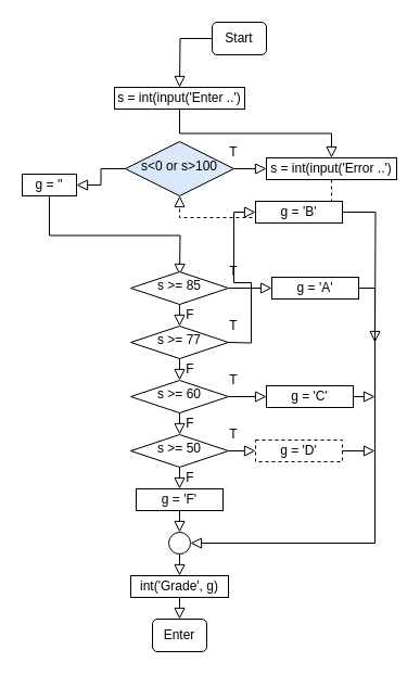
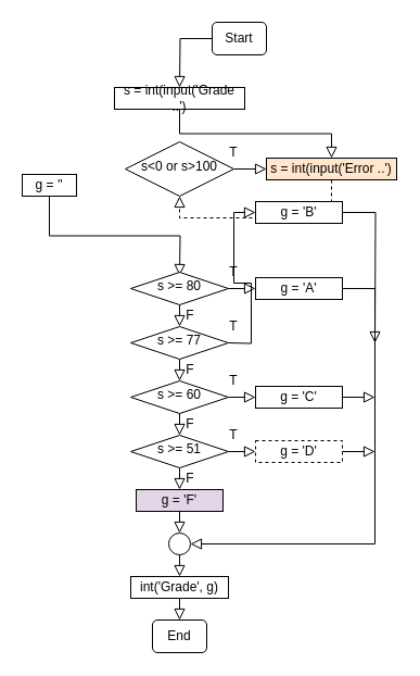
  <mxCell id="0" />
  <mxCell id="1" parent="0" />
  <mxCell id="2" value="" style="rounded=0;html=1;jettySize=auto;orthogonalLoop=1;fontSize=11;endArrow=block;endFill=0;endSize=8;strokeWidth=1;shadow=0;labelBackgroundColor=none;edgeStyle=orthogonalEdgeStyle;" parent="1" source="3" edge="1"><mxGeometry relative="1" as="geometry"><mxPoint x="165" y="80" as="targetPoint" /></mxGeometry></mxCell>
  <mxCell id="3" value="Start" style="rounded=1;whiteSpace=wrap;html=1;fontSize=12;glass=0;strokeWidth=1;shadow=0;" parent="1" vertex="1"><mxGeometry x="195" y="20" width="50" height="30" as="geometry" /></mxCell>
- <mxCell id="4" value="s&amp;lt;0 or s&amp;gt;100" style="rhombus;whiteSpace=wrap;html=1;shadow=0;fontFamily=Helvetica;fontSize=12;align=center;strokeWidth=1;spacing=6;spacingTop=-4;fillColor=#dae8fc;" parent="1" vertex="1"><mxGeometry x="115" y="130" width="100" height="50" as="geometry" /></mxCell>
- <mxCell id="5" value="s = int(input('Enter ..')" style="rounded=0;whiteSpace=wrap;html=1;" vertex="1" parent="1"><mxGeometry x="105" y="80" width="120" height="20" as="geometry" /></mxCell>
- <mxCell id="6" value="Enter" style="rounded=1;whiteSpace=wrap;html=1;fontSize=12;glass=0;strokeWidth=1;shadow=0;" vertex="1" parent="1"><mxGeometry x="140" y="570" width="50" height="30" as="geometry" /></mxCell>
+ <mxCell id="4" value="s&amp;lt;0 or s&amp;gt;100" style="rhombus;whiteSpace=wrap;html=1;shadow=0;fontFamily=Helvetica;fontSize=12;align=center;strokeWidth=1;spacing=6;spacingTop=-4;" parent="1" vertex="1"><mxGeometry x="115" y="130" width="100" height="50" as="geometry" /></mxCell>
+ <mxCell id="5" value="s = int(input('Grade ..')" style="rounded=0;whiteSpace=wrap;html=1;" vertex="1" parent="1"><mxGeometry x="105" y="80" width="120" height="20" as="geometry" /></mxCell>
+ <mxCell id="6" value="End" style="rounded=1;whiteSpace=wrap;html=1;fontSize=12;glass=0;strokeWidth=1;shadow=0;" vertex="1" parent="1"><mxGeometry x="140" y="570" width="50" height="30" as="geometry" /></mxCell>
  <mxCell id="7" value="" style="rounded=0;html=1;jettySize=auto;orthogonalLoop=1;fontSize=11;endArrow=block;endFill=0;endSize=8;strokeWidth=1;shadow=0;labelBackgroundColor=none;edgeStyle=orthogonalEdgeStyle;exitX=0.5;exitY=1;exitDx=0;exitDy=0;" edge="1" parent="1" source="5" target="8"><mxGeometry relative="1" as="geometry"><mxPoint x="405" y="110" as="sourcePoint" /><mxPoint x="165" y="120" as="targetPoint" /></mxGeometry></mxCell>
- <mxCell id="8" value="s = int(input('Error ..')" style="rounded=0;whiteSpace=wrap;html=1;" vertex="1" parent="1"><mxGeometry x="245" y="145" width="120" height="20" as="geometry" /></mxCell>
+ <mxCell id="8" value="s = int(input('Error ..')" style="rounded=0;whiteSpace=wrap;html=1;fillColor=#ffe6cc;" vertex="1" parent="1"><mxGeometry x="245" y="145" width="120" height="20" as="geometry" /></mxCell>
  <mxCell id="9" value="" style="rounded=0;html=1;jettySize=auto;orthogonalLoop=1;fontSize=11;endArrow=block;endFill=0;endSize=8;strokeWidth=1;shadow=0;labelBackgroundColor=none;edgeStyle=orthogonalEdgeStyle;exitX=1;exitY=0.5;exitDx=0;exitDy=0;" edge="1" parent="1" source="4"><mxGeometry relative="1" as="geometry"><mxPoint x="435" y="250" as="sourcePoint" /><mxPoint x="245" y="155" as="targetPoint" /></mxGeometry></mxCell>
  <mxCell id="10" value="T" style="text;html=1;strokeColor=none;fillColor=none;align=center;verticalAlign=middle;whiteSpace=wrap;rounded=0;" vertex="1" parent="1"><mxGeometry x="195" y="130" width="40" height="20" as="geometry" /></mxCell>
  <mxCell id="11" value="" style="rounded=0;html=1;jettySize=auto;orthogonalLoop=1;fontSize=11;endArrow=block;endFill=0;endSize=8;strokeWidth=1;shadow=0;labelBackgroundColor=none;edgeStyle=orthogonalEdgeStyle;exitX=0.5;exitY=1;exitDx=0;exitDy=0;entryX=0.5;entryY=1;entryDx=0;entryDy=0;dashed=1;" edge="1" parent="1" source="8" target="4"><mxGeometry relative="1" as="geometry"><mxPoint x="435" y="250" as="sourcePoint" /><mxPoint x="435" y="340" as="targetPoint" /></mxGeometry></mxCell>
  <mxCell id="12" value="g = ''" style="rounded=0;whiteSpace=wrap;html=1;" vertex="1" parent="1"><mxGeometry x="20" y="160" width="50" height="20" as="geometry" /></mxCell>
- <mxCell id="13" value="" style="rounded=0;html=1;jettySize=auto;orthogonalLoop=1;fontSize=11;endArrow=block;endFill=0;endSize=8;strokeWidth=1;shadow=0;labelBackgroundColor=none;edgeStyle=orthogonalEdgeStyle;exitX=0;exitY=0.5;exitDx=0;exitDy=0;entryX=1;entryY=0.5;entryDx=0;entryDy=0;" edge="1" parent="1" source="4" target="12"><mxGeometry relative="1" as="geometry"><mxPoint x="435" y="250" as="sourcePoint" /><mxPoint x="435" y="340" as="targetPoint" /></mxGeometry></mxCell>
- <mxCell id="14" value="g = 'F'" style="rounded=0;whiteSpace=wrap;html=1;" vertex="1" parent="1"><mxGeometry x="125" y="450" width="80" height="20" as="geometry" /></mxCell>
+ <mxCell id="14" value="g = 'F'" style="rounded=0;whiteSpace=wrap;html=1;fillColor=#e1d5e7;" vertex="1" parent="1"><mxGeometry x="125" y="450" width="80" height="20" as="geometry" /></mxCell>
  <mxCell id="15" value="" style="rounded=0;html=1;jettySize=auto;orthogonalLoop=1;fontSize=11;endArrow=block;endFill=0;endSize=8;strokeWidth=1;shadow=0;labelBackgroundColor=none;edgeStyle=orthogonalEdgeStyle;exitX=0.5;exitY=1;exitDx=0;exitDy=0;" edge="1" parent="1" source="12"><mxGeometry relative="1" as="geometry"><mxPoint x="435" y="250" as="sourcePoint" /><mxPoint x="165" y="253" as="targetPoint" /></mxGeometry></mxCell>
- <mxCell id="16" value="s &amp;gt;= 85" style="rhombus;whiteSpace=wrap;html=1;shadow=0;fontFamily=Helvetica;fontSize=12;align=center;strokeWidth=1;spacing=6;spacingTop=-4;" vertex="1" parent="1"><mxGeometry x="120" y="250" width="90" height="30" as="geometry" /></mxCell>
+ <mxCell id="16" value="s &amp;gt;= 80" style="rhombus;whiteSpace=wrap;html=1;shadow=0;fontFamily=Helvetica;fontSize=12;align=center;strokeWidth=1;spacing=6;spacingTop=-4;" vertex="1" parent="1"><mxGeometry x="120" y="250" width="90" height="30" as="geometry" /></mxCell>
  <mxCell id="17" value="s &amp;gt;= 77" style="rhombus;whiteSpace=wrap;html=1;shadow=0;fontFamily=Helvetica;fontSize=12;align=center;strokeWidth=1;spacing=6;spacingTop=-4;" vertex="1" parent="1"><mxGeometry x="120" y="300" width="90" height="30" as="geometry" /></mxCell>
  <mxCell id="18" value="s &amp;gt;= 60&lt;span style=&quot;color: rgba(0 , 0 , 0 , 0) ; font-family: monospace ; font-size: 0px&quot;&gt;%3CmxGraphModel%3E%3Croot%3E%3CmxCell%20id%3D%220%22%2F%3E%3CmxCell%20id%3D%221%22%20parent%3D%220%22%2F%3E%3CmxCell%20id%3D%222%22%20value%3D%22s%20%26amp%3Bgt%3B%3D%2070%22%20style%3D%22rhombus%3BwhiteSpace%3Dwrap%3Bhtml%3D1%3Bshadow%3D0%3BfontFamily%3DHelvetica%3BfontSize%3D12%3Balign%3Dcenter%3BstrokeWidth%3D1%3Bspacing%3D6%3BspacingTop%3D-4%3B%22%20vertex%3D%221%22%20parent%3D%221%22%3E%3CmxGeometry%20x%3D%22175%22%20y%3D%22360%22%20width%3D%2290%22%20height%3D%2230%22%20as%3D%22geometry%22%2F%3E%3C%2FmxCell%3E%3C%2Froot%3E%3C%2FmxGraphModel%3E&lt;/span&gt;" style="rhombus;whiteSpace=wrap;html=1;shadow=0;fontFamily=Helvetica;fontSize=12;align=center;strokeWidth=1;spacing=6;spacingTop=-4;" vertex="1" parent="1"><mxGeometry x="120" y="350" width="90" height="30" as="geometry" /></mxCell>
  <mxCell id="19" value="" style="rounded=0;html=1;jettySize=auto;orthogonalLoop=1;fontSize=11;endArrow=block;endFill=0;endSize=8;strokeWidth=1;shadow=0;labelBackgroundColor=none;edgeStyle=orthogonalEdgeStyle;exitX=0.5;exitY=1;exitDx=0;exitDy=0;entryX=0.5;entryY=0;entryDx=0;entryDy=0;" edge="1" parent="1" source="16" target="17"><mxGeometry relative="1" as="geometry"><mxPoint x="435" y="250" as="sourcePoint" /><mxPoint x="435" y="340" as="targetPoint" /></mxGeometry></mxCell>
  <mxCell id="20" value="" style="rounded=0;html=1;jettySize=auto;orthogonalLoop=1;fontSize=11;endArrow=block;endFill=0;endSize=8;strokeWidth=1;shadow=0;labelBackgroundColor=none;edgeStyle=orthogonalEdgeStyle;exitX=0.5;exitY=1;exitDx=0;exitDy=0;" edge="1" parent="1" source="17"><mxGeometry relative="1" as="geometry"><mxPoint x="435" y="250" as="sourcePoint" /><mxPoint x="165" y="350" as="targetPoint" /></mxGeometry></mxCell>
- <mxCell id="21" value="s &amp;gt;= 50" style="rhombus;whiteSpace=wrap;html=1;shadow=0;fontFamily=Helvetica;fontSize=12;align=center;strokeWidth=1;spacing=6;spacingTop=-4;" vertex="1" parent="1"><mxGeometry x="120" y="400" width="90" height="30" as="geometry" /></mxCell>
+ <mxCell id="21" value="s &amp;gt;= 51" style="rhombus;whiteSpace=wrap;html=1;shadow=0;fontFamily=Helvetica;fontSize=12;align=center;strokeWidth=1;spacing=6;spacingTop=-4;" vertex="1" parent="1"><mxGeometry x="120" y="400" width="90" height="30" as="geometry" /></mxCell>
  <mxCell id="22" value="" style="rounded=0;html=1;jettySize=auto;orthogonalLoop=1;fontSize=11;endArrow=block;endFill=0;endSize=8;strokeWidth=1;shadow=0;labelBackgroundColor=none;edgeStyle=orthogonalEdgeStyle;exitX=0.5;exitY=1;exitDx=0;exitDy=0;" edge="1" parent="1" source="21"><mxGeometry relative="1" as="geometry"><mxPoint x="435" y="350" as="sourcePoint" /><mxPoint x="165" y="450" as="targetPoint" /></mxGeometry></mxCell>
  <mxCell id="23" value="" style="rounded=0;html=1;jettySize=auto;orthogonalLoop=1;fontSize=11;endArrow=block;endFill=0;endSize=8;strokeWidth=1;shadow=0;labelBackgroundColor=none;edgeStyle=orthogonalEdgeStyle;exitX=0.5;exitY=1;exitDx=0;exitDy=0;" edge="1" parent="1" source="18"><mxGeometry relative="1" as="geometry"><mxPoint x="435" y="250" as="sourcePoint" /><mxPoint x="165" y="400" as="targetPoint" /></mxGeometry></mxCell>
  <mxCell id="24" value="F&lt;span style=&quot;color: rgba(0 , 0 , 0 , 0) ; font-family: monospace ; font-size: 0px&quot;&gt;%3CmxGraphModel%3E%3Croot%3E%3CmxCell%20id%3D%220%22%2F%3E%3CmxCell%20id%3D%221%22%20parent%3D%220%22%2F%3E%3CmxCell%20id%3D%222%22%20value%3D%22T%22%20style%3D%22text%3Bhtml%3D1%3BstrokeColor%3Dnone%3BfillColor%3Dnone%3Balign%3Dcenter%3BverticalAlign%3Dmiddle%3BwhiteSpace%3Dwrap%3Brounded%3D0%3B%22%20vertex%3D%221%22%20parent%3D%221%22%3E%3CmxGeometry%20x%3D%22250%22%20y%3D%22190%22%20width%3D%2240%22%20height%3D%2220%22%20as%3D%22geometry%22%2F%3E%3C%2FmxCell%3E%3C%2Froot%3E%3C%2FmxGraphModel%3E&lt;/span&gt;" style="text;html=1;strokeColor=none;fillColor=none;align=center;verticalAlign=middle;whiteSpace=wrap;rounded=0;" vertex="1" parent="1"><mxGeometry x="155" y="430" width="40" height="20" as="geometry" /></mxCell>
  <mxCell id="25" value="F" style="text;html=1;strokeColor=none;fillColor=none;align=center;verticalAlign=middle;whiteSpace=wrap;rounded=0;" vertex="1" parent="1"><mxGeometry x="155" y="280" width="40" height="20" as="geometry" /></mxCell>
  <mxCell id="26" value="F" style="text;html=1;strokeColor=none;fillColor=none;align=center;verticalAlign=middle;whiteSpace=wrap;rounded=0;" vertex="1" parent="1"><mxGeometry x="155" y="380" width="40" height="20" as="geometry" /></mxCell>
  <mxCell id="27" value="F" style="text;html=1;strokeColor=none;fillColor=none;align=center;verticalAlign=middle;whiteSpace=wrap;rounded=0;" vertex="1" parent="1"><mxGeometry x="155" y="330" width="40" height="20" as="geometry" /></mxCell>
  <mxCell id="28" value="T" style="text;html=1;strokeColor=none;fillColor=none;align=center;verticalAlign=middle;whiteSpace=wrap;rounded=0;" vertex="1" parent="1"><mxGeometry x="195" y="240" width="40" height="20" as="geometry" /></mxCell>
- <mxCell id="29" value="g = 'A'" style="rounded=0;whiteSpace=wrap;html=1;" vertex="1" parent="1"><mxGeometry x="250" y="255" width="80" height="20" as="geometry" /></mxCell>
+ <mxCell id="29" value="g = 'A'" style="rounded=0;whiteSpace=wrap;html=1;" vertex="1" parent="1"><mxGeometry x="235" y="255" width="80" height="20" as="geometry" /></mxCell>
  <mxCell id="30" value="" style="rounded=0;html=1;jettySize=auto;orthogonalLoop=1;fontSize=11;endArrow=block;endFill=0;endSize=8;strokeWidth=1;shadow=0;labelBackgroundColor=none;edgeStyle=orthogonalEdgeStyle;exitX=1;exitY=0.5;exitDx=0;exitDy=0;entryX=0;entryY=0.5;entryDx=0;entryDy=0;" edge="1" parent="1" source="16" target="29"><mxGeometry relative="1" as="geometry"><mxPoint x="435" y="250" as="sourcePoint" /><mxPoint x="435" y="340" as="targetPoint" /></mxGeometry></mxCell>
  <mxCell id="31" value="g = 'B'" style="rounded=0;whiteSpace=wrap;html=1;" vertex="1" parent="1"><mxGeometry x="235" y="185" width="80" height="20" as="geometry" /></mxCell>
  <mxCell id="32" value="" style="rounded=0;html=1;jettySize=auto;orthogonalLoop=1;fontSize=11;endArrow=block;endFill=0;endSize=8;strokeWidth=1;shadow=0;labelBackgroundColor=none;edgeStyle=orthogonalEdgeStyle;exitX=1;exitY=0.5;exitDx=0;exitDy=0;entryX=0;entryY=0.5;entryDx=0;entryDy=0;" edge="1" parent="1" target="31"><mxGeometry relative="1" as="geometry"><mxPoint x="210" y="315" as="sourcePoint" /><mxPoint x="435" y="390" as="targetPoint" /></mxGeometry></mxCell>
- <mxCell id="33" value="g = 'C'" style="rounded=0;whiteSpace=wrap;html=1;" vertex="1" parent="1"><mxGeometry x="245" y="355" width="80" height="20" as="geometry" /></mxCell>
+ <mxCell id="33" value="g = 'C'" style="rounded=0;whiteSpace=wrap;html=1;" vertex="1" parent="1"><mxGeometry x="235" y="355" width="80" height="20" as="geometry" /></mxCell>
  <mxCell id="34" value="" style="rounded=0;html=1;jettySize=auto;orthogonalLoop=1;fontSize=11;endArrow=block;endFill=0;endSize=8;strokeWidth=1;shadow=0;labelBackgroundColor=none;edgeStyle=orthogonalEdgeStyle;exitX=1;exitY=0.5;exitDx=0;exitDy=0;entryX=0;entryY=0.5;entryDx=0;entryDy=0;" edge="1" parent="1" target="33"><mxGeometry relative="1" as="geometry"><mxPoint x="210" y="365" as="sourcePoint" /><mxPoint x="435" y="440" as="targetPoint" /></mxGeometry></mxCell>
  <mxCell id="35" value="g = 'D'" style="rounded=0;whiteSpace=wrap;html=1;dashed=1;" vertex="1" parent="1"><mxGeometry x="235" y="405" width="80" height="20" as="geometry" /></mxCell>
  <mxCell id="36" value="" style="rounded=0;html=1;jettySize=auto;orthogonalLoop=1;fontSize=11;endArrow=block;endFill=0;endSize=8;strokeWidth=1;shadow=0;labelBackgroundColor=none;edgeStyle=orthogonalEdgeStyle;exitX=1;exitY=0.5;exitDx=0;exitDy=0;entryX=0;entryY=0.5;entryDx=0;entryDy=0;" edge="1" parent="1" target="35"><mxGeometry relative="1" as="geometry"><mxPoint x="210" y="415" as="sourcePoint" /><mxPoint x="435" y="490" as="targetPoint" /></mxGeometry></mxCell>
  <mxCell id="37" value="T" style="text;html=1;strokeColor=none;fillColor=none;align=center;verticalAlign=middle;whiteSpace=wrap;rounded=0;" vertex="1" parent="1"><mxGeometry x="195" y="290" width="40" height="20" as="geometry" /></mxCell>
  <mxCell id="38" value="T" style="text;html=1;strokeColor=none;fillColor=none;align=center;verticalAlign=middle;whiteSpace=wrap;rounded=0;" vertex="1" parent="1"><mxGeometry x="195" y="340" width="40" height="20" as="geometry" /></mxCell>
  <mxCell id="39" value="T" style="text;html=1;strokeColor=none;fillColor=none;align=center;verticalAlign=middle;whiteSpace=wrap;rounded=0;" vertex="1" parent="1"><mxGeometry x="195" y="390" width="40" height="20" as="geometry" /></mxCell>
  <mxCell id="40" value="" style="ellipse;whiteSpace=wrap;html=1;aspect=fixed;" vertex="1" parent="1"><mxGeometry x="155" y="490" width="20" height="20" as="geometry" /></mxCell>
  <mxCell id="41" value="int('Grade', g)" style="rounded=0;whiteSpace=wrap;html=1;" vertex="1" parent="1"><mxGeometry x="120" y="530" width="90" height="20" as="geometry" /></mxCell>
  <mxCell id="42" value="" style="rounded=0;html=1;jettySize=auto;orthogonalLoop=1;fontSize=11;endArrow=block;endFill=0;endSize=8;strokeWidth=1;shadow=0;labelBackgroundColor=none;edgeStyle=orthogonalEdgeStyle;exitX=0.5;exitY=1;exitDx=0;exitDy=0;" edge="1" parent="1" source="14"><mxGeometry relative="1" as="geometry"><mxPoint x="435" y="250" as="sourcePoint" /><mxPoint x="165" y="490" as="targetPoint" /></mxGeometry></mxCell>
  <mxCell id="43" value="" style="rounded=0;html=1;jettySize=auto;orthogonalLoop=1;fontSize=11;endArrow=block;endFill=0;endSize=8;strokeWidth=1;shadow=0;labelBackgroundColor=none;edgeStyle=orthogonalEdgeStyle;exitX=0.5;exitY=1;exitDx=0;exitDy=0;" edge="1" parent="1" source="40"><mxGeometry relative="1" as="geometry"><mxPoint x="435" y="250" as="sourcePoint" /><mxPoint x="165" y="530" as="targetPoint" /></mxGeometry></mxCell>
  <mxCell id="44" value="" style="rounded=0;html=1;jettySize=auto;orthogonalLoop=1;fontSize=11;endArrow=block;endFill=0;endSize=8;strokeWidth=1;shadow=0;labelBackgroundColor=none;edgeStyle=orthogonalEdgeStyle;exitX=0.5;exitY=1;exitDx=0;exitDy=0;" edge="1" parent="1" source="41"><mxGeometry relative="1" as="geometry"><mxPoint x="265" y="480" as="sourcePoint" /><mxPoint x="165" y="570" as="targetPoint" /></mxGeometry></mxCell>
  <mxCell id="45" value="" style="rounded=0;html=1;jettySize=auto;orthogonalLoop=1;fontSize=11;endArrow=block;endFill=0;endSize=8;strokeWidth=1;shadow=0;labelBackgroundColor=none;edgeStyle=orthogonalEdgeStyle;exitX=1;exitY=0.5;exitDx=0;exitDy=0;entryX=1;entryY=0.5;entryDx=0;entryDy=0;" edge="1" parent="1" source="29" target="40"><mxGeometry relative="1" as="geometry"><mxPoint x="435" y="250" as="sourcePoint" /><mxPoint x="435" y="340" as="targetPoint" /><Array as="points"><mxPoint x="345" y="265" /><mxPoint x="345" y="500" /></Array></mxGeometry></mxCell>
  <mxCell id="46" value="" style="rounded=0;html=1;jettySize=auto;orthogonalLoop=1;fontSize=11;endArrow=block;endFill=0;endSize=8;strokeWidth=1;shadow=0;labelBackgroundColor=none;edgeStyle=orthogonalEdgeStyle;exitX=1;exitY=0.5;exitDx=0;exitDy=0;" edge="1" parent="1" source="31"><mxGeometry relative="1" as="geometry"><mxPoint x="435" y="250" as="sourcePoint" /><mxPoint x="345" y="315" as="targetPoint" /></mxGeometry></mxCell>
  <mxCell id="47" value="" style="rounded=0;html=1;jettySize=auto;orthogonalLoop=1;fontSize=11;endArrow=block;endFill=0;endSize=8;strokeWidth=1;shadow=0;labelBackgroundColor=none;edgeStyle=orthogonalEdgeStyle;exitX=1;exitY=0.5;exitDx=0;exitDy=0;" edge="1" parent="1" source="33"><mxGeometry relative="1" as="geometry"><mxPoint x="435" y="250" as="sourcePoint" /><mxPoint x="345" y="365" as="targetPoint" /></mxGeometry></mxCell>
  <mxCell id="48" value="" style="rounded=0;html=1;jettySize=auto;orthogonalLoop=1;fontSize=11;endArrow=block;endFill=0;endSize=8;strokeWidth=1;shadow=0;labelBackgroundColor=none;edgeStyle=orthogonalEdgeStyle;exitX=1;exitY=0.5;exitDx=0;exitDy=0;" edge="1" parent="1" source="35"><mxGeometry relative="1" as="geometry"><mxPoint x="435" y="250" as="sourcePoint" /><mxPoint x="345" y="415" as="targetPoint" /></mxGeometry></mxCell>
